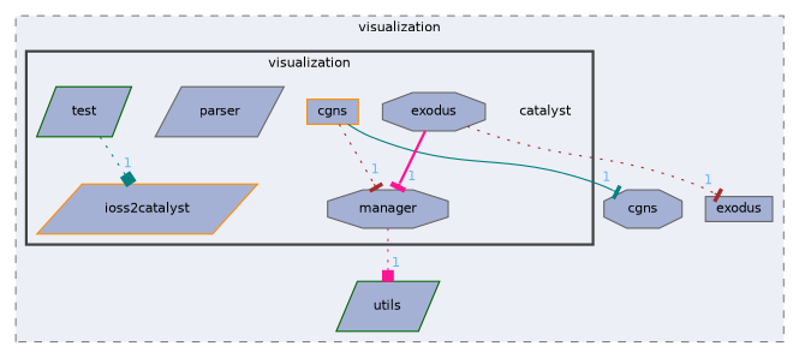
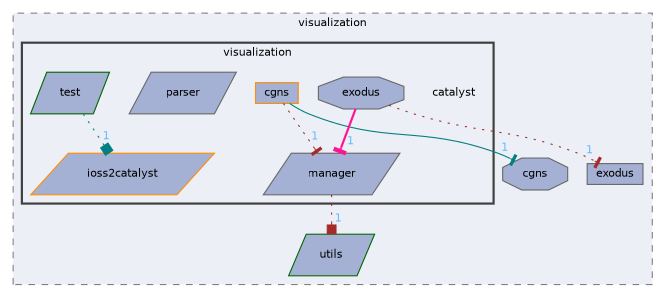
  digraph {
    compound=true
    node [color=gray40 fontname=Helvetica fontsize=10 shape=parallelogram fillcolor="#a4b1d4" style=filled]
    edge [arrowhead=tee color=brown fontcolor=steelblue1 fontname=Helvetica fontsize=10 headlabel=1 labeldistance=1.5 labelfontname=Helvetica labelfontsize=10 style=dotted]
    n1 [color=darkorange height=0.2 label=catalyst shape=plaintext width=0.4 fillcolor="" style=""]
    n2 [color=darkorange height=0.2 label=cgns shape=box width=0.4]
    n3 [height=0.2 label=exodus shape=octagon width=0.4]
    n4 [color=darkorange height=0.2 label=ioss2catalyst width=0.4]
-   n5 [height=0.2 label=manager shape=octagon width=0.4]
+   n5 [height=0.2 label=manager width=0.4]
    n6 [height=0.2 label=parser width=0.4]
    n7 [color=darkgreen height=0.2 label=test width=0.4]
    n8 [height=0.2 label=cgns shape=octagon width=0.4]
    n9 [color=darkgreen height=0.2 label=utils width=0.4]
    n10 [height=0.2 label=exodus shape=box width=0.4]
    subgraph cluster_1 {
      bgcolor="#edeff6"
      fontname=Helvetica
      fontsize=10
      label=visualization
      pencolor=grey50
      style="filled,dashed"
      n8
      n9
      n10
      subgraph cluster_2 {
        bgcolor="#edeff6"
        fontname=Helvetica
        fontsize=10
        label=visualization
        pencolor=grey25
        style="filled,bold"
        n1
        n2
        n3
        n4
        n5
        n6
        n7
      }
    }
    n2 -> n5
    n2 -> n8 [color=teal style=solid]
    n3 -> n5 [color=deeppink style=bold]
    n3 -> n10
-   n5 -> n9 [arrowhead=box color=deeppink]
+   n5 -> n9 [arrowhead=box]
    n7 -> n4 [arrowhead=box color=teal]
  }
